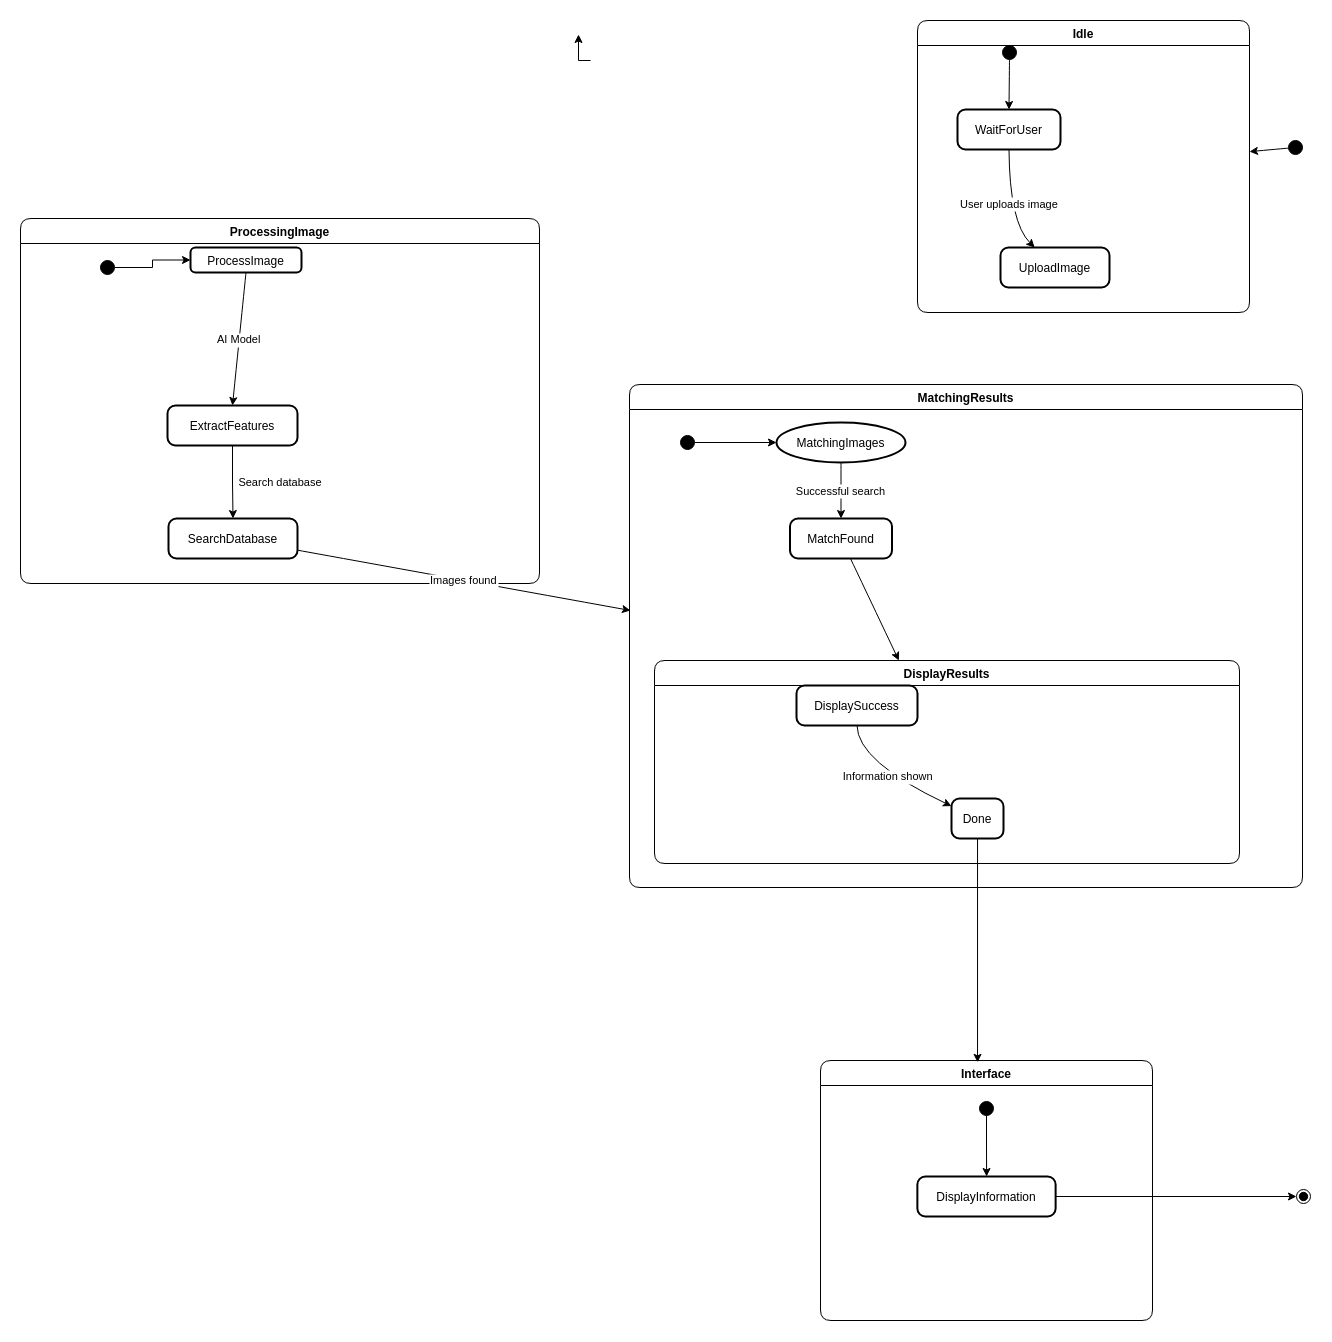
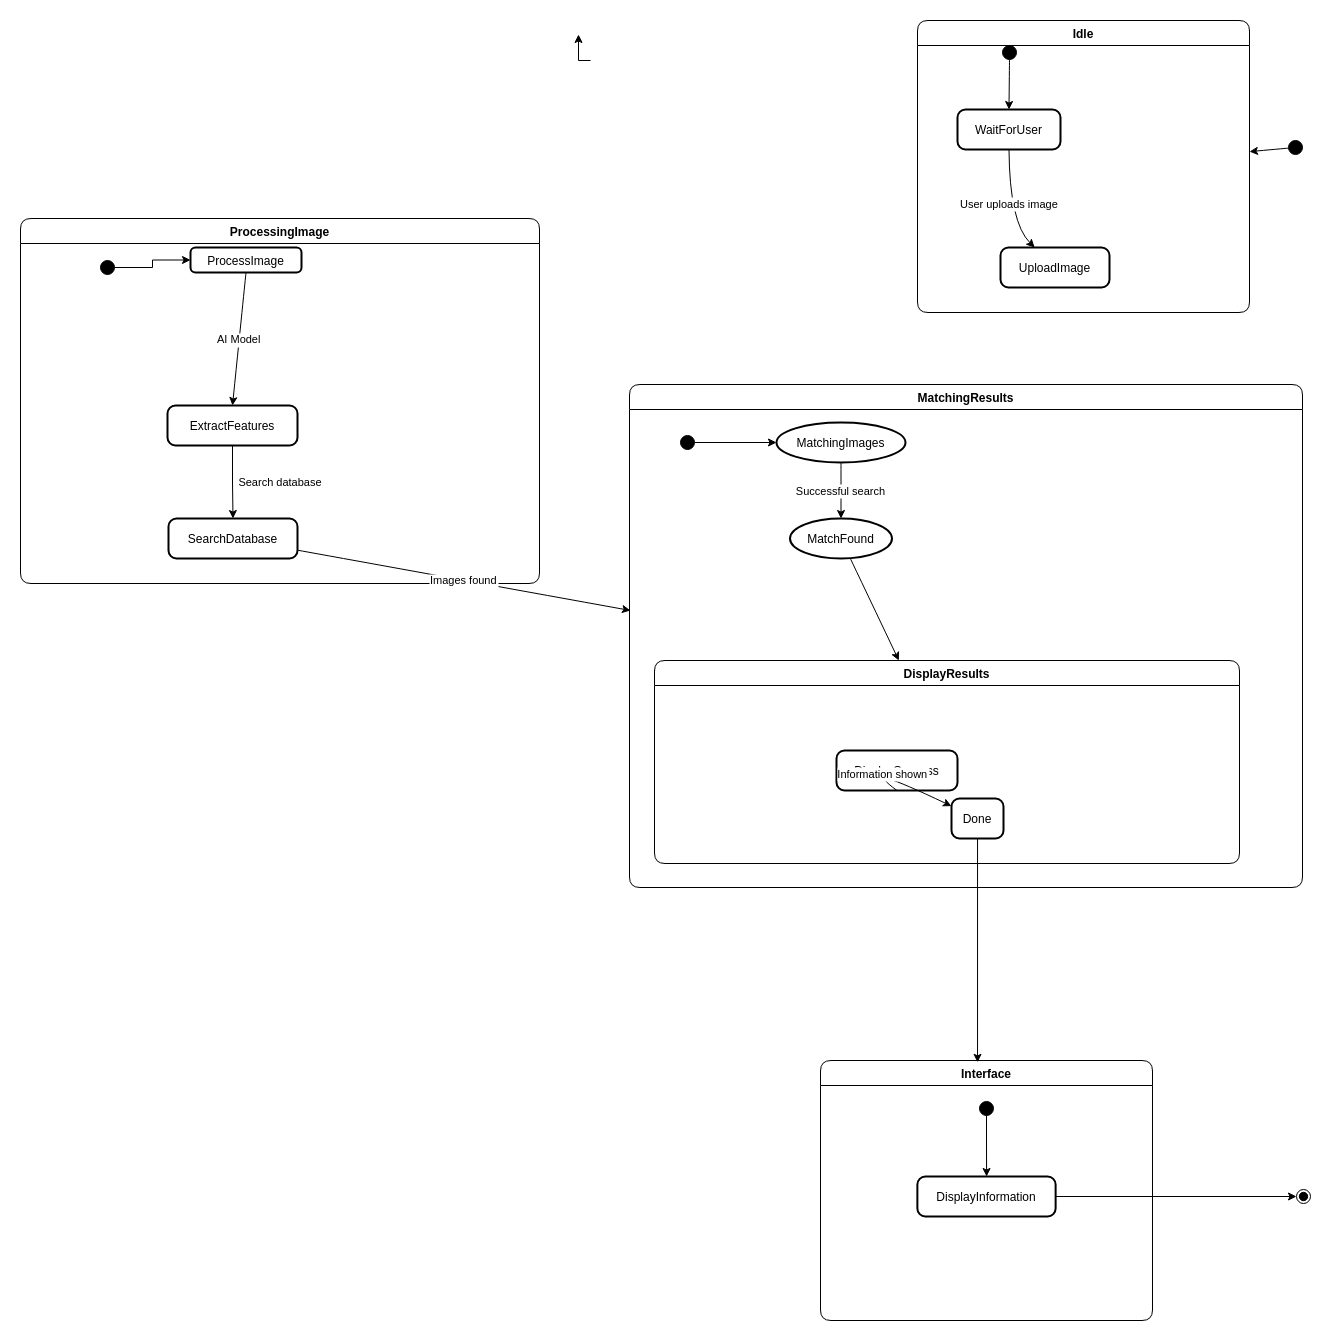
  <mxCell id="0" />
  <mxCell id="1" parent="0" />
  <mxCell id="2" value="" style="ellipse;fillColor=strokeColor;" vertex="1" parent="1"><mxGeometry x="1288" y="140" width="14" height="14" as="geometry" /></mxCell>
  <mxCell id="3" value="Idle" style="swimlane;fontStyle=1;align=center;verticalAlign=middle;startSize=25;container=0;collapsible=0;rounded=1;arcSize=14;dropTarget=0;" vertex="1" parent="1"><mxGeometry x="917" y="20" width="332" height="292" as="geometry" /></mxCell>
  <mxCell id="4" value="UploadImage" style="rounded=1;arcSize=20;strokeWidth=2" vertex="1" parent="1"><mxGeometry x="1000" y="247" width="109" height="40" as="geometry" /></mxCell>
  <mxCell id="5" value="ProcessingImage" style="swimlane;fontStyle=1;align=center;verticalAlign=middle;startSize=25;container=0;collapsible=0;rounded=1;arcSize=14;dropTarget=0;" vertex="1" parent="1"><mxGeometry x="20" y="218" width="519" height="365" as="geometry" /></mxCell>
  <mxCell id="6" value="" style="edgeStyle=orthogonalEdgeStyle;rounded=0;orthogonalLoop=1;jettySize=auto;html=1;" edge="1" parent="1" source="7" target="8"><mxGeometry relative="1" as="geometry" /></mxCell>
  <mxCell id="7" value="ExtractFeatures" style="rounded=1;arcSize=20;strokeWidth=2" vertex="1" parent="1"><mxGeometry x="167" y="405" width="130" height="40" as="geometry" /></mxCell>
  <mxCell id="8" value="SearchDatabase" style="rounded=1;arcSize=20;strokeWidth=2" vertex="1" parent="1"><mxGeometry x="168" y="518" width="129" height="40" as="geometry" /></mxCell>
  <mxCell id="9" value="MatchingResults" style="swimlane;fontStyle=1;align=center;verticalAlign=middle;startSize=25;container=0;collapsible=0;rounded=1;arcSize=14;dropTarget=0;" vertex="1" parent="1"><mxGeometry x="629" y="384" width="673" height="503" as="geometry" /></mxCell>
  <mxCell id="10" value="DisplayResults" style="swimlane;fontStyle=1;align=center;verticalAlign=middle;startSize=25;container=0;collapsible=0;rounded=1;arcSize=14;dropTarget=0;" vertex="1" parent="1"><mxGeometry x="654" y="660" width="585" height="203" as="geometry" /></mxCell>
  <mxCell id="11" value="" style="ellipse;fillColor=strokeColor;" vertex="1" parent="1"><mxGeometry x="1002" y="45" width="14" height="14" as="geometry" /></mxCell>
  <mxCell id="12" value="WaitForUser" style="rounded=1;arcSize=20;strokeWidth=2" vertex="1" parent="1"><mxGeometry x="957" y="109" width="103" height="40" as="geometry" /></mxCell>
  <mxCell id="13" value="ProcessImage" style="rounded=1;arcSize=20;strokeWidth=2" vertex="1" parent="1"><mxGeometry x="190" y="247" width="111" height="25" as="geometry" /></mxCell>
  <mxCell id="14" value="MatchingImages" style="ellipse;arcSize=20;strokeWidth=2;" vertex="1" parent="1"><mxGeometry x="776" y="422" width="129" height="40" as="geometry" /></mxCell>
- <mxCell id="15" value="MatchFound" style="rounded=1;arcSize=20;strokeWidth=2" vertex="1" parent="1"><mxGeometry x="789.5" y="518" width="102" height="40" as="geometry" /></mxCell>
- <mxCell id="16" value="DisplaySuccess" style="rounded=1;arcSize=20;strokeWidth=2" vertex="1" parent="1"><mxGeometry x="796" y="685" width="121" height="40" as="geometry" /></mxCell>
+ <mxCell id="15" value="MatchFound" style="ellipse;arcSize=20;strokeWidth=2;" vertex="1" parent="1"><mxGeometry x="789.5" y="518" width="102" height="40" as="geometry" /></mxCell>
+ <mxCell id="16" value="DisplaySuccess" style="rounded=1;arcSize=20;strokeWidth=2" vertex="1" parent="1"><mxGeometry x="836" y="750" width="121" height="40" as="geometry" /></mxCell>
  <mxCell id="17" value="Done" style="rounded=1;arcSize=20;strokeWidth=2" vertex="1" parent="1"><mxGeometry x="951" y="798" width="52" height="40" as="geometry" /></mxCell>
  <mxCell id="18" value="" style="curved=1;startArrow=none;;exitX=0.47;exitY=1;entryX=0.5;entryY=0;rounded=0;" edge="1" parent="1" source="11" target="12"><mxGeometry relative="1" as="geometry"><Array as="points" /></mxGeometry></mxCell>
  <mxCell id="19" value="User uploads image" style="curved=1;startArrow=none;;exitX=0.5;exitY=1;entryX=0.31;entryY=-0.01;rounded=0;" edge="1" parent="1" source="12" target="4"><mxGeometry relative="1" as="geometry"><Array as="points"><mxPoint x="1009" y="222" /></Array></mxGeometry></mxCell>
  <mxCell id="20" value="AI Model" style="curved=1;startArrow=none;;exitX=0.5;exitY=0.99;entryX=0.5;entryY=0;rounded=0;entryDx=0;entryDy=0;" edge="1" parent="1" source="13" target="7"><mxGeometry relative="1" as="geometry"><Array as="points" /></mxGeometry></mxCell>
  <mxCell id="21" value="Successful search" style="curved=1;startArrow=none;;exitX=0.5;exitY=1;entryX=0.5;entryY=0;rounded=0;exitDx=0;exitDy=0;" edge="1" parent="1" source="14" target="15"><mxGeometry relative="1" as="geometry"><Array as="points" /></mxGeometry></mxCell>
  <mxCell id="22" value="Information shown" style="curved=1;startArrow=none;;exitX=0.5;exitY=0.99;entryX=0;entryY=0.19;rounded=0;" edge="1" parent="1" source="16" target="17"><mxGeometry relative="1" as="geometry"><Array as="points"><mxPoint x="857" y="761" /></Array></mxGeometry></mxCell>
  <mxCell id="23" value="" style="curved=1;startArrow=none;;rounded=0;" edge="1" parent="1" source="2" target="3"><mxGeometry relative="1" as="geometry"><Array as="points" /></mxGeometry></mxCell>
  <mxCell id="24" value="Images found" style="curved=1;startArrow=none;;rounded=0;" edge="1" parent="1" source="8"><mxGeometry relative="1" as="geometry"><Array as="points" /><mxPoint x="630" y="610" as="targetPoint" /></mxGeometry></mxCell>
  <mxCell id="25" value="" style="curved=1;startArrow=none;;rounded=0;" edge="1" parent="1" source="15" target="10"><mxGeometry relative="1" as="geometry"><Array as="points" /></mxGeometry></mxCell>
  <mxCell id="26" value="&lt;span style=&quot;font-size: 11px; text-wrap-mode: nowrap; background-color: rgb(255, 255, 255);&quot;&gt;Search database&lt;/span&gt;" style="text;html=1;align=center;verticalAlign=middle;whiteSpace=wrap;rounded=0;" vertex="1" parent="1"><mxGeometry x="229.5" y="457" width="100" height="49" as="geometry" /></mxCell>
  <mxCell id="27" value="" style="ellipse;shape=endState;fillColor=strokeColor;" vertex="1" parent="1"><mxGeometry x="1296" y="1189" width="14" height="14" as="geometry" /></mxCell>
  <mxCell id="28" value="" style="edgeStyle=orthogonalEdgeStyle;rounded=0;orthogonalLoop=1;jettySize=auto;html=1;" edge="1" parent="1" source="29" target="13"><mxGeometry relative="1" as="geometry" /></mxCell>
  <mxCell id="29" value="" style="ellipse;fillColor=strokeColor;" vertex="1" parent="1"><mxGeometry x="100" y="260" width="14" height="14" as="geometry" /></mxCell>
  <mxCell id="30" value="" style="edgeStyle=orthogonalEdgeStyle;rounded=0;orthogonalLoop=1;jettySize=auto;html=1;" edge="1" parent="1" source="31" target="14"><mxGeometry relative="1" as="geometry" /></mxCell>
  <mxCell id="31" value="" style="ellipse;fillColor=strokeColor;" vertex="1" parent="1"><mxGeometry x="680" y="435" width="14" height="14" as="geometry" /></mxCell>
  <mxCell id="32" value="Interface" style="swimlane;fontStyle=1;align=center;verticalAlign=middle;startSize=25;container=0;collapsible=0;rounded=1;arcSize=14;dropTarget=0;" vertex="1" parent="1"><mxGeometry x="820" y="1060" width="332" height="260" as="geometry" /></mxCell>
  <mxCell id="33" value="" style="edgeStyle=orthogonalEdgeStyle;rounded=0;orthogonalLoop=1;jettySize=auto;html=1;" edge="1" parent="1" source="34" target="36"><mxGeometry relative="1" as="geometry" /></mxCell>
  <mxCell id="34" value="" style="ellipse;fillColor=strokeColor;" vertex="1" parent="1"><mxGeometry x="979" y="1101" width="14" height="14" as="geometry" /></mxCell>
  <mxCell id="35" style="edgeStyle=orthogonalEdgeStyle;rounded=0;orthogonalLoop=1;jettySize=auto;html=1;entryX=0;entryY=0.5;entryDx=0;entryDy=0;" edge="1" parent="1" source="36" target="27"><mxGeometry relative="1" as="geometry" /></mxCell>
  <mxCell id="36" value="DisplayInformation" style="rounded=1;arcSize=20;strokeWidth=2" vertex="1" parent="1"><mxGeometry x="916.87" y="1176" width="138.25" height="40" as="geometry" /></mxCell>
  <mxCell id="37" style="edgeStyle=orthogonalEdgeStyle;rounded=0;orthogonalLoop=1;jettySize=auto;html=1;exitX=0;exitY=0;exitDx=0;exitDy=0;" edge="1" parent="1"><mxGeometry relative="1" as="geometry"><mxPoint x="578" y="34" as="targetPoint" /><mxPoint x="590" y="60" as="sourcePoint" /></mxGeometry></mxCell>
  <mxCell id="38" style="edgeStyle=orthogonalEdgeStyle;rounded=0;orthogonalLoop=1;jettySize=auto;html=1;entryX=0.473;entryY=0.007;entryDx=0;entryDy=0;entryPerimeter=0;" edge="1" parent="1" source="17" target="32"><mxGeometry relative="1" as="geometry" /></mxCell>
